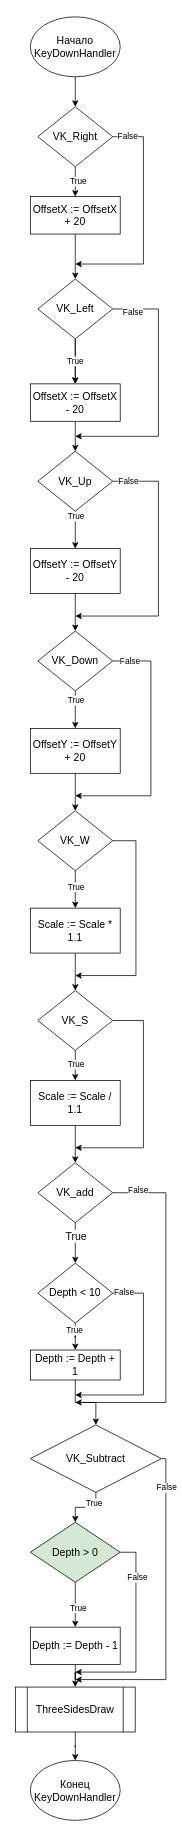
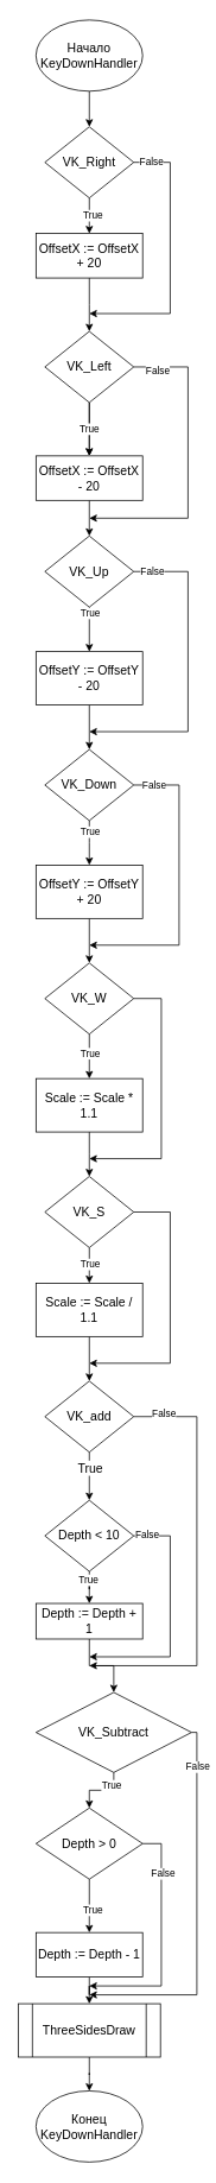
  <mxCell id="0" />
  <mxCell id="1" parent="0" />
  <mxCell id="2" style="edgeStyle=orthogonalEdgeStyle;rounded=0;orthogonalLoop=1;jettySize=auto;html=1;fontSize=14;" edge="1" parent="1" source="3" target="8"><mxGeometry relative="1" as="geometry"><mxPoint x="100" y="140" as="targetPoint" /></mxGeometry></mxCell>
  <mxCell id="3" value="Начало&lt;div&gt;KeyDownHandler&lt;/div&gt;" style="ellipse;whiteSpace=wrap;html=1;fontSize=14;" vertex="1" parent="1"><mxGeometry x="40" y="20" width="120" height="80" as="geometry" /></mxCell>
  <mxCell id="4" style="edgeStyle=orthogonalEdgeStyle;rounded=0;orthogonalLoop=1;jettySize=auto;html=1;fontSize=14;" edge="1" parent="1" source="8" target="10"><mxGeometry relative="1" as="geometry"><mxPoint x="100" y="270" as="targetPoint" /></mxGeometry></mxCell>
  <mxCell id="5" value="True" style="edgeLabel;html=1;align=center;verticalAlign=middle;resizable=0;points=[];" vertex="1" connectable="0" parent="4"><mxGeometry x="-0.05" y="3" relative="1" as="geometry"><mxPoint as="offset" /></mxGeometry></mxCell>
  <mxCell id="6" style="edgeStyle=orthogonalEdgeStyle;rounded=0;orthogonalLoop=1;jettySize=auto;html=1;" edge="1" parent="1" source="8"><mxGeometry relative="1" as="geometry"><mxPoint x="100" y="350" as="targetPoint" /><Array as="points"><mxPoint x="191" y="180" /></Array></mxGeometry></mxCell>
  <mxCell id="7" value="False" style="edgeLabel;html=1;align=center;verticalAlign=middle;resizable=0;points=[];" vertex="1" connectable="0" parent="6"><mxGeometry x="-0.874" y="2" relative="1" as="geometry"><mxPoint as="offset" /></mxGeometry></mxCell>
  <mxCell id="8" value="VK_Right" style="rhombus;whiteSpace=wrap;html=1;fontSize=14;" vertex="1" parent="1"><mxGeometry x="50" y="140" width="100" height="80" as="geometry" /></mxCell>
  <mxCell id="9" style="edgeStyle=orthogonalEdgeStyle;rounded=0;orthogonalLoop=1;jettySize=auto;html=1;" edge="1" parent="1" source="10"><mxGeometry relative="1" as="geometry"><mxPoint x="100" y="370" as="targetPoint" /></mxGeometry></mxCell>
  <mxCell id="10" value="OffsetX := OffsetX + 20" style="rounded=0;whiteSpace=wrap;html=1;fontSize=14;" vertex="1" parent="1"><mxGeometry x="40" y="260" width="120" height="50" as="geometry" /></mxCell>
  <mxCell id="11" style="edgeStyle=orthogonalEdgeStyle;rounded=0;orthogonalLoop=1;jettySize=auto;html=1;" edge="1" parent="1" source="15"><mxGeometry relative="1" as="geometry"><mxPoint x="100" y="510" as="targetPoint" /></mxGeometry></mxCell>
  <mxCell id="12" value="True" style="edgeStyle=orthogonalEdgeStyle;rounded=0;orthogonalLoop=1;jettySize=auto;html=1;" edge="1" parent="1" source="15" target="17"><mxGeometry relative="1" as="geometry" /></mxCell>
  <mxCell id="13" style="edgeStyle=orthogonalEdgeStyle;rounded=0;orthogonalLoop=1;jettySize=auto;html=1;" edge="1" parent="1" source="15"><mxGeometry relative="1" as="geometry"><mxPoint x="100" y="580" as="targetPoint" /><Array as="points"><mxPoint x="211" y="410" /></Array></mxGeometry></mxCell>
  <mxCell id="14" value="False" style="edgeLabel;html=1;align=center;verticalAlign=middle;resizable=0;points=[];" vertex="1" connectable="0" parent="13"><mxGeometry x="-0.848" y="-3" relative="1" as="geometry"><mxPoint as="offset" /></mxGeometry></mxCell>
  <mxCell id="15" value="VK_Left" style="rhombus;whiteSpace=wrap;html=1;fontSize=14;" vertex="1" parent="1"><mxGeometry x="50" y="370" width="100" height="80" as="geometry" /></mxCell>
  <mxCell id="16" style="edgeStyle=orthogonalEdgeStyle;rounded=0;orthogonalLoop=1;jettySize=auto;html=1;entryX=0.5;entryY=0;entryDx=0;entryDy=0;" edge="1" parent="1" source="17" target="22"><mxGeometry relative="1" as="geometry" /></mxCell>
  <mxCell id="17" value="OffsetX := OffsetX - 20" style="rounded=0;whiteSpace=wrap;html=1;fontSize=14;" vertex="1" parent="1"><mxGeometry x="40" y="510" width="120" height="50" as="geometry" /></mxCell>
  <mxCell id="18" style="edgeStyle=orthogonalEdgeStyle;rounded=0;orthogonalLoop=1;jettySize=auto;html=1;" edge="1" parent="1" source="22" target="24"><mxGeometry relative="1" as="geometry"><mxPoint x="100" y="740" as="targetPoint" /></mxGeometry></mxCell>
  <mxCell id="19" value="True" style="edgeLabel;html=1;align=center;verticalAlign=middle;resizable=0;points=[];" vertex="1" connectable="0" parent="18"><mxGeometry x="-0.76" relative="1" as="geometry"><mxPoint as="offset" /></mxGeometry></mxCell>
  <mxCell id="20" style="edgeStyle=orthogonalEdgeStyle;rounded=0;orthogonalLoop=1;jettySize=auto;html=1;" edge="1" parent="1" source="22"><mxGeometry relative="1" as="geometry"><mxPoint x="100" y="820" as="targetPoint" /><Array as="points"><mxPoint x="211" y="640" /></Array></mxGeometry></mxCell>
  <mxCell id="21" value="False" style="edgeLabel;html=1;align=center;verticalAlign=middle;resizable=0;points=[];" vertex="1" connectable="0" parent="20"><mxGeometry x="-0.886" y="1" relative="1" as="geometry"><mxPoint as="offset" /></mxGeometry></mxCell>
  <mxCell id="22" value="VK_Up" style="rhombus;whiteSpace=wrap;html=1;fontSize=14;" vertex="1" parent="1"><mxGeometry x="50" y="600" width="100" height="80" as="geometry" /></mxCell>
  <mxCell id="23" style="edgeStyle=orthogonalEdgeStyle;rounded=0;orthogonalLoop=1;jettySize=auto;html=1;entryX=0.5;entryY=0;entryDx=0;entryDy=0;" edge="1" parent="1" source="24" target="29"><mxGeometry relative="1" as="geometry" /></mxCell>
  <mxCell id="24" value="&lt;font style=&quot;font-size: 14px;&quot;&gt;OffsetY := OffsetY - 20&lt;/font&gt;" style="rounded=0;whiteSpace=wrap;html=1;" vertex="1" parent="1"><mxGeometry x="40" y="730" width="120" height="60" as="geometry" /></mxCell>
  <mxCell id="25" style="edgeStyle=orthogonalEdgeStyle;rounded=0;orthogonalLoop=1;jettySize=auto;html=1;" edge="1" parent="1" source="29"><mxGeometry relative="1" as="geometry"><mxPoint x="100" y="970" as="targetPoint" /></mxGeometry></mxCell>
  <mxCell id="26" value="True" style="edgeLabel;html=1;align=center;verticalAlign=middle;resizable=0;points=[];" vertex="1" connectable="0" parent="25"><mxGeometry x="-0.525" relative="1" as="geometry"><mxPoint as="offset" /></mxGeometry></mxCell>
  <mxCell id="27" style="edgeStyle=orthogonalEdgeStyle;rounded=0;orthogonalLoop=1;jettySize=auto;html=1;" edge="1" parent="1" source="29"><mxGeometry relative="1" as="geometry"><mxPoint x="100" y="1060" as="targetPoint" /><Array as="points"><mxPoint x="201" y="880" /></Array></mxGeometry></mxCell>
  <mxCell id="28" value="False" style="edgeLabel;html=1;align=center;verticalAlign=middle;resizable=0;points=[];" vertex="1" connectable="0" parent="27"><mxGeometry x="-0.868" y="1" relative="1" as="geometry"><mxPoint as="offset" /></mxGeometry></mxCell>
  <mxCell id="29" value="VK_Down" style="rhombus;whiteSpace=wrap;html=1;fontSize=14;" vertex="1" parent="1"><mxGeometry x="50" y="840" width="100" height="80" as="geometry" /></mxCell>
  <mxCell id="30" style="edgeStyle=orthogonalEdgeStyle;rounded=0;orthogonalLoop=1;jettySize=auto;html=1;" edge="1" parent="1" source="31"><mxGeometry relative="1" as="geometry"><mxPoint x="100" y="1080" as="targetPoint" /></mxGeometry></mxCell>
  <mxCell id="31" value="&lt;font style=&quot;font-size: 14px;&quot;&gt;OffsetY := OffsetY + 20&lt;/font&gt;" style="rounded=0;whiteSpace=wrap;html=1;" vertex="1" parent="1"><mxGeometry x="40" y="970" width="120" height="60" as="geometry" /></mxCell>
  <mxCell id="32" style="edgeStyle=orthogonalEdgeStyle;rounded=0;orthogonalLoop=1;jettySize=auto;html=1;" edge="1" parent="1" source="35"><mxGeometry relative="1" as="geometry"><mxPoint x="100" y="1210" as="targetPoint" /></mxGeometry></mxCell>
  <mxCell id="33" value="True" style="edgeLabel;html=1;align=center;verticalAlign=middle;resizable=0;points=[];" vertex="1" connectable="0" parent="32"><mxGeometry x="-0.168" relative="1" as="geometry"><mxPoint as="offset" /></mxGeometry></mxCell>
  <mxCell id="34" style="edgeStyle=orthogonalEdgeStyle;rounded=0;orthogonalLoop=1;jettySize=auto;html=1;" edge="1" parent="1" source="35"><mxGeometry relative="1" as="geometry"><mxPoint x="100" y="1300" as="targetPoint" /><Array as="points"><mxPoint x="181" y="1120" /></Array></mxGeometry></mxCell>
  <mxCell id="35" value="VK_W" style="rhombus;whiteSpace=wrap;html=1;fontSize=14;" vertex="1" parent="1"><mxGeometry x="50" y="1080" width="100" height="80" as="geometry" /></mxCell>
  <mxCell id="36" style="edgeStyle=orthogonalEdgeStyle;rounded=0;orthogonalLoop=1;jettySize=auto;html=1;" edge="1" parent="1" source="37"><mxGeometry relative="1" as="geometry"><mxPoint x="100" y="1320" as="targetPoint" /></mxGeometry></mxCell>
  <mxCell id="37" value="&lt;font style=&quot;font-size: 14px;&quot;&gt;Scale := Scale * 1.1&lt;/font&gt;" style="rounded=0;whiteSpace=wrap;html=1;" vertex="1" parent="1"><mxGeometry x="40" y="1210" width="120" height="60" as="geometry" /></mxCell>
  <mxCell id="38" style="edgeStyle=orthogonalEdgeStyle;rounded=0;orthogonalLoop=1;jettySize=auto;html=1;" edge="1" parent="1" source="41"><mxGeometry relative="1" as="geometry"><mxPoint x="100" y="1440" as="targetPoint" /></mxGeometry></mxCell>
  <mxCell id="39" value="True" style="edgeLabel;html=1;align=center;verticalAlign=middle;resizable=0;points=[];" vertex="1" connectable="0" parent="38"><mxGeometry x="0.012" y="1" relative="1" as="geometry"><mxPoint y="-1" as="offset" /></mxGeometry></mxCell>
  <mxCell id="40" style="edgeStyle=orthogonalEdgeStyle;rounded=0;orthogonalLoop=1;jettySize=auto;html=1;" edge="1" parent="1" source="41"><mxGeometry relative="1" as="geometry"><mxPoint x="100" y="1530" as="targetPoint" /><Array as="points"><mxPoint x="191" y="1360" /></Array></mxGeometry></mxCell>
  <mxCell id="41" value="VK_S" style="rhombus;whiteSpace=wrap;html=1;fontSize=14;" vertex="1" parent="1"><mxGeometry x="50" y="1320" width="100" height="80" as="geometry" /></mxCell>
  <mxCell id="42" style="edgeStyle=orthogonalEdgeStyle;rounded=0;orthogonalLoop=1;jettySize=auto;html=1;" edge="1" parent="1" source="43" target="53"><mxGeometry relative="1" as="geometry" /></mxCell>
  <mxCell id="43" value="&lt;font style=&quot;font-size: 14px;&quot;&gt;Scale := Scale / 1.1&lt;/font&gt;" style="rounded=0;whiteSpace=wrap;html=1;" vertex="1" parent="1"><mxGeometry x="40" y="1440" width="120" height="60" as="geometry" /></mxCell>
  <mxCell id="44" style="edgeStyle=orthogonalEdgeStyle;rounded=0;orthogonalLoop=1;jettySize=auto;html=1;fontSize=14;" edge="1" parent="1" source="48" target="55"><mxGeometry relative="1" as="geometry"><mxPoint x="100" y="1800" as="targetPoint" /></mxGeometry></mxCell>
  <mxCell id="45" value="True" style="edgeLabel;html=1;align=center;verticalAlign=middle;resizable=0;points=[];" vertex="1" connectable="0" parent="44"><mxGeometry x="-0.591" y="-2" relative="1" as="geometry"><mxPoint as="offset" /></mxGeometry></mxCell>
  <mxCell id="46" style="edgeStyle=orthogonalEdgeStyle;rounded=0;orthogonalLoop=1;jettySize=auto;html=1;" edge="1" parent="1" source="48"><mxGeometry relative="1" as="geometry"><mxPoint x="100" y="1860" as="targetPoint" /><Array as="points"><mxPoint x="191" y="1724" /></Array></mxGeometry></mxCell>
  <mxCell id="47" value="False" style="edgeLabel;html=1;align=center;verticalAlign=middle;resizable=0;points=[];" vertex="1" connectable="0" parent="46"><mxGeometry x="-0.895" y="2" relative="1" as="geometry"><mxPoint as="offset" /></mxGeometry></mxCell>
  <mxCell id="48" value="Depth&amp;nbsp;&amp;lt; 10" style="rhombus;whiteSpace=wrap;html=1;fontSize=14;" vertex="1" parent="1"><mxGeometry x="50" y="1684" width="100" height="80" as="geometry" /></mxCell>
  <mxCell id="49" style="edgeStyle=orthogonalEdgeStyle;rounded=0;orthogonalLoop=1;jettySize=auto;html=1;entryX=0.5;entryY=0;entryDx=0;entryDy=0;fontSize=14;" edge="1" parent="1" source="53" target="48"><mxGeometry relative="1" as="geometry" /></mxCell>
  <mxCell id="50" value="True" style="edgeLabel;html=1;align=center;verticalAlign=middle;resizable=0;points=[];fontSize=14;" vertex="1" connectable="0" parent="49"><mxGeometry x="-0.37" relative="1" as="geometry"><mxPoint as="offset" /></mxGeometry></mxCell>
  <mxCell id="51" style="edgeStyle=orthogonalEdgeStyle;rounded=0;orthogonalLoop=1;jettySize=auto;html=1;" edge="1" parent="1" source="53"><mxGeometry relative="1" as="geometry"><mxPoint x="100" y="1870" as="targetPoint" /><Array as="points"><mxPoint x="221" y="1590" /></Array></mxGeometry></mxCell>
  <mxCell id="52" value="False" style="edgeLabel;html=1;align=center;verticalAlign=middle;resizable=0;points=[];" vertex="1" connectable="0" parent="51"><mxGeometry x="-0.86" y="4" relative="1" as="geometry"><mxPoint as="offset" /></mxGeometry></mxCell>
  <mxCell id="53" value="VK_add" style="rhombus;whiteSpace=wrap;html=1;fontSize=14;" vertex="1" parent="1"><mxGeometry x="50" y="1550" width="100" height="80" as="geometry" /></mxCell>
  <mxCell id="54" style="edgeStyle=orthogonalEdgeStyle;rounded=0;orthogonalLoop=1;jettySize=auto;html=1;" edge="1" parent="1" source="55" target="60"><mxGeometry relative="1" as="geometry"><mxPoint x="100" y="1900" as="targetPoint" /></mxGeometry></mxCell>
  <mxCell id="55" value="Depth := Depth + 1" style="rounded=0;whiteSpace=wrap;html=1;fontSize=14;" vertex="1" parent="1"><mxGeometry x="40" y="1800" width="120" height="40" as="geometry" /></mxCell>
  <mxCell id="56" style="edgeStyle=orthogonalEdgeStyle;rounded=0;orthogonalLoop=1;jettySize=auto;html=1;" edge="1" parent="1" source="60" target="65"><mxGeometry relative="1" as="geometry"><mxPoint x="100" y="2040" as="targetPoint" /></mxGeometry></mxCell>
  <mxCell id="57" value="True" style="edgeLabel;html=1;align=center;verticalAlign=middle;resizable=0;points=[];" vertex="1" connectable="0" parent="56"><mxGeometry x="-0.6" y="-3" relative="1" as="geometry"><mxPoint as="offset" /></mxGeometry></mxCell>
  <mxCell id="58" style="edgeStyle=orthogonalEdgeStyle;rounded=0;orthogonalLoop=1;jettySize=auto;html=1;" edge="1" parent="1" source="60"><mxGeometry relative="1" as="geometry"><mxPoint x="100" y="2240" as="targetPoint" /><Array as="points"><mxPoint x="221" y="1945" /></Array></mxGeometry></mxCell>
  <mxCell id="59" value="False" style="edgeLabel;html=1;align=center;verticalAlign=middle;resizable=0;points=[];" vertex="1" connectable="0" parent="58"><mxGeometry x="-0.79" relative="1" as="geometry"><mxPoint as="offset" /></mxGeometry></mxCell>
  <mxCell id="60" value="VK_Subtract" style="rhombus;whiteSpace=wrap;html=1;fontSize=14;" vertex="1" parent="1"><mxGeometry x="40" y="1900" width="175" height="90" as="geometry" /></mxCell>
  <mxCell id="61" style="edgeStyle=orthogonalEdgeStyle;rounded=0;orthogonalLoop=1;jettySize=auto;html=1;" edge="1" parent="1" source="65"><mxGeometry relative="1" as="geometry"><mxPoint x="100" y="2170" as="targetPoint" /></mxGeometry></mxCell>
  <mxCell id="62" value="True" style="edgeLabel;html=1;align=center;verticalAlign=middle;resizable=0;points=[];" vertex="1" connectable="0" parent="61"><mxGeometry x="0.172" y="3" relative="1" as="geometry"><mxPoint as="offset" /></mxGeometry></mxCell>
  <mxCell id="63" style="edgeStyle=orthogonalEdgeStyle;rounded=0;orthogonalLoop=1;jettySize=auto;html=1;" edge="1" parent="1" source="65"><mxGeometry relative="1" as="geometry"><mxPoint x="100" y="2230" as="targetPoint" /><Array as="points"><mxPoint x="181" y="2070" /></Array></mxGeometry></mxCell>
  <mxCell id="64" value="False" style="edgeLabel;html=1;align=center;verticalAlign=middle;resizable=0;points=[];" vertex="1" connectable="0" parent="63"><mxGeometry x="-0.588" y="1" relative="1" as="geometry"><mxPoint as="offset" /></mxGeometry></mxCell>
- <mxCell id="65" value="&lt;font style=&quot;font-size: 14px;&quot;&gt;Depth &amp;gt; 0&lt;/font&gt;" style="rhombus;whiteSpace=wrap;html=1;fillColor=#d5e8d4;" vertex="1" parent="1"><mxGeometry x="40" y="2030" width="120" height="80" as="geometry" /></mxCell>
+ <mxCell id="65" value="&lt;font style=&quot;font-size: 14px;&quot;&gt;Depth &amp;gt; 0&lt;/font&gt;" style="rhombus;whiteSpace=wrap;html=1;" vertex="1" parent="1"><mxGeometry x="40" y="2030" width="120" height="80" as="geometry" /></mxCell>
  <mxCell id="66" style="edgeStyle=orthogonalEdgeStyle;rounded=0;orthogonalLoop=1;jettySize=auto;html=1;" edge="1" parent="1" source="67" target="69"><mxGeometry relative="1" as="geometry"><mxPoint x="100" y="2270" as="targetPoint" /></mxGeometry></mxCell>
  <mxCell id="67" value="&lt;font style=&quot;font-size: 14px;&quot;&gt;Depth := Depth - 1&lt;/font&gt;" style="rounded=0;whiteSpace=wrap;html=1;" vertex="1" parent="1"><mxGeometry x="40" y="2170" width="120" height="50" as="geometry" /></mxCell>
  <mxCell id="68" style="edgeStyle=orthogonalEdgeStyle;rounded=0;orthogonalLoop=1;jettySize=auto;html=1;" edge="1" parent="1" source="69" target="70"><mxGeometry relative="1" as="geometry"><mxPoint x="100" y="2360" as="targetPoint" /></mxGeometry></mxCell>
  <mxCell id="69" value="&lt;font style=&quot;font-size: 14px;&quot;&gt;ThreeSidesDraw&lt;/font&gt;" style="shape=process;whiteSpace=wrap;html=1;backgroundOutline=1;" vertex="1" parent="1"><mxGeometry x="20" y="2250" width="160" height="60" as="geometry" /></mxCell>
  <mxCell id="70" value="&lt;font style=&quot;font-size: 14px;&quot;&gt;Конец&lt;/font&gt;&lt;div&gt;&lt;font style=&quot;font-size: 14px;&quot;&gt;KeyDownHandler&lt;/font&gt;&lt;/div&gt;" style="ellipse;whiteSpace=wrap;html=1;" vertex="1" parent="1"><mxGeometry x="40" y="2348" width="120" height="80" as="geometry" /></mxCell>
